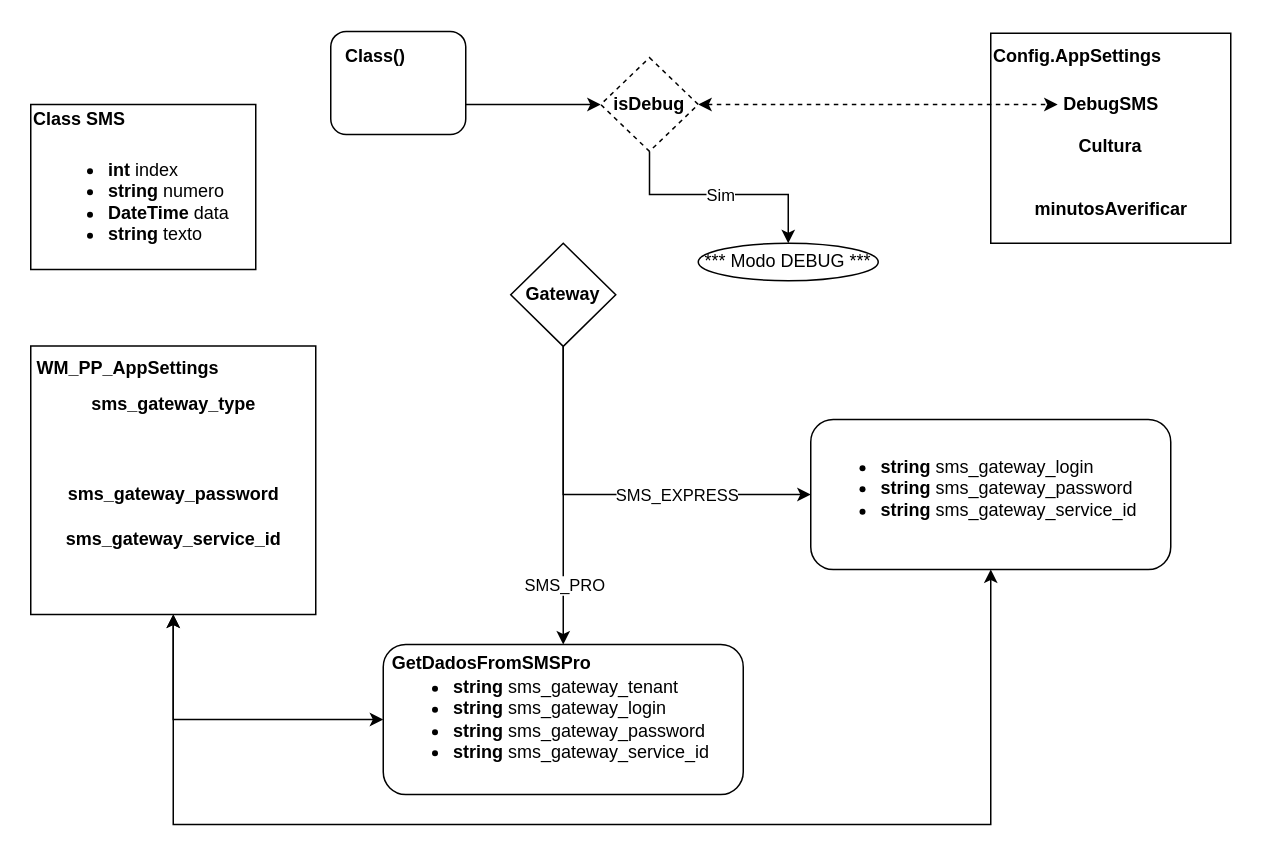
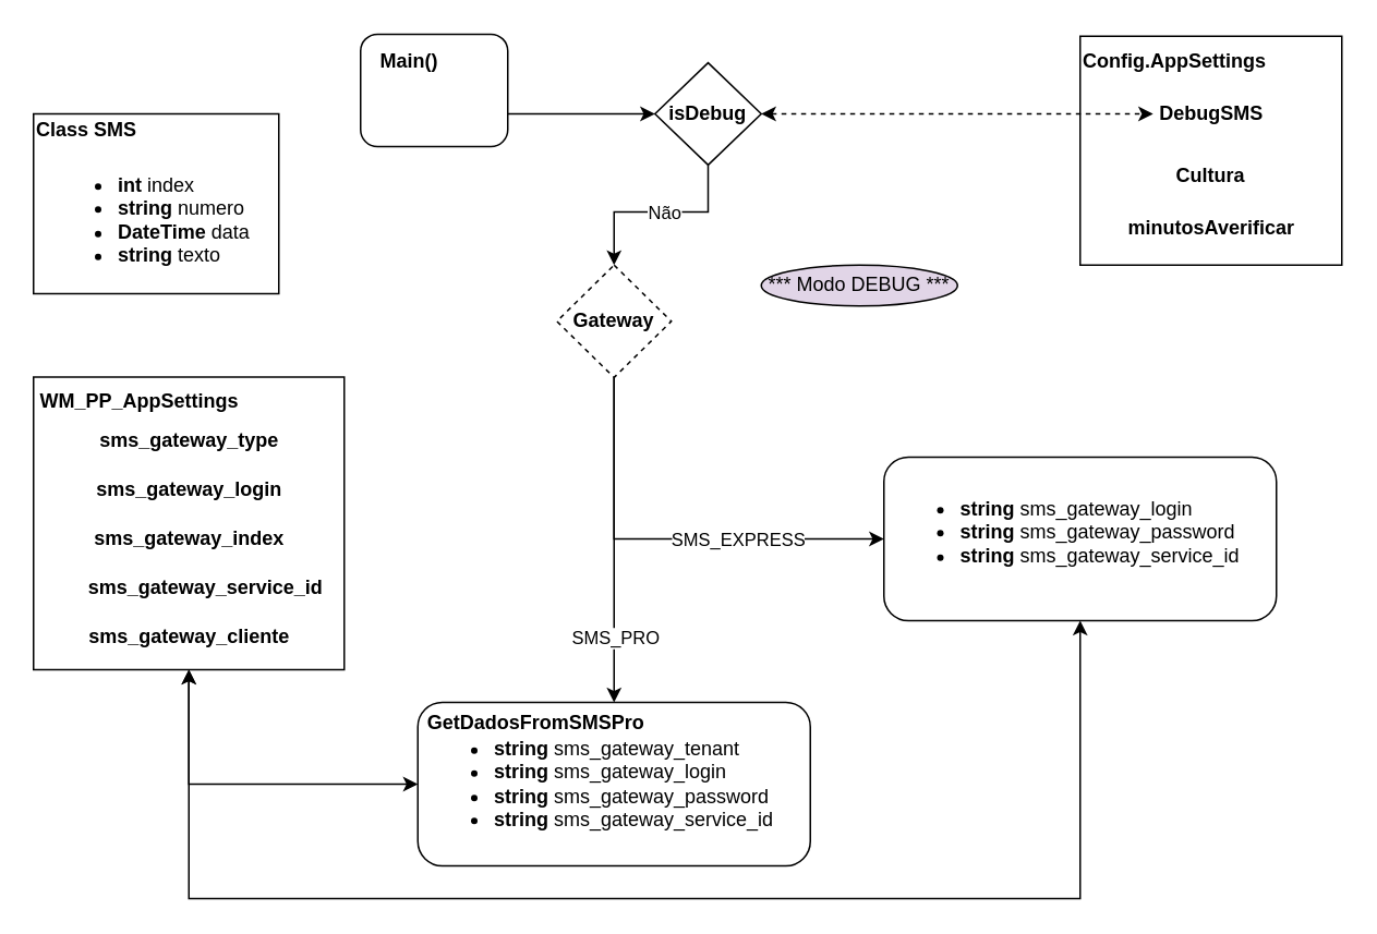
  <mxCell id="0" />
  <mxCell id="1" parent="0" />
  <mxCell id="2" value="" style="group" vertex="1" connectable="0" parent="1"><mxGeometry x="20" y="69" width="150" height="110" as="geometry" /></mxCell>
  <mxCell id="3" value="" style="rounded=0;whiteSpace=wrap;html=1;" vertex="1" parent="2"><mxGeometry width="150" height="110" as="geometry" /></mxCell>
  <mxCell id="4" value="&lt;b&gt;Class SMS&lt;/b&gt;" style="text;html=1;strokeColor=none;fillColor=none;align=left;verticalAlign=middle;whiteSpace=wrap;rounded=0;" vertex="1" parent="2"><mxGeometry width="90" height="20" as="geometry" /></mxCell>
  <mxCell id="5" value="&lt;ul&gt;&lt;li&gt;&lt;b&gt;int &lt;/b&gt;index&lt;/li&gt;&lt;li&gt;&lt;b&gt;string &lt;/b&gt;numero&lt;/li&gt;&lt;li&gt;&lt;b&gt;DateTime&lt;/b&gt; data&lt;/li&gt;&lt;li&gt;&lt;b&gt;string&lt;/b&gt; texto&lt;/li&gt;&lt;/ul&gt;" style="text;html=1;strokeColor=none;fillColor=none;align=left;verticalAlign=middle;whiteSpace=wrap;rounded=0;" vertex="1" parent="2"><mxGeometry x="10" y="30" width="130" height="70" as="geometry" /></mxCell>
  <mxCell id="6" value="" style="group" vertex="1" connectable="0" parent="1"><mxGeometry x="540" y="279" width="240" height="100" as="geometry" /></mxCell>
  <mxCell id="7" value="" style="group" vertex="1" connectable="0" parent="6"><mxGeometry width="240" height="100" as="geometry" /></mxCell>
  <mxCell id="8" value="" style="rounded=1;whiteSpace=wrap;html=1;" vertex="1" parent="7"><mxGeometry width="240" height="100" as="geometry" /></mxCell>
  <mxCell id="9" value="&lt;ul&gt;&lt;li&gt;&lt;b&gt;string&lt;/b&gt;&amp;nbsp;sms_gateway_login&lt;/li&gt;&lt;li&gt;&lt;b&gt;string&lt;/b&gt;&amp;nbsp;sms_gateway_password&lt;/li&gt;&lt;li&gt;&lt;b&gt;string &lt;/b&gt;sms_gateway_service_id&lt;/li&gt;&lt;/ul&gt;" style="text;html=1;strokeColor=none;fillColor=none;align=left;verticalAlign=middle;whiteSpace=wrap;rounded=0;" vertex="1" parent="7"><mxGeometry x="5" y="25" width="230" height="41.667" as="geometry" /></mxCell>
  <mxCell id="10" value="" style="group" vertex="1" connectable="0" parent="1"><mxGeometry x="255" y="429" width="240" height="100" as="geometry" /></mxCell>
  <mxCell id="11" value="" style="group" vertex="1" connectable="0" parent="10"><mxGeometry width="240" height="100" as="geometry" /></mxCell>
  <mxCell id="12" value="" style="rounded=1;whiteSpace=wrap;html=1;" vertex="1" parent="11"><mxGeometry width="240" height="100" as="geometry" /></mxCell>
  <mxCell id="13" value="&lt;b&gt;GetDadosFromSMSPro&lt;/b&gt;" style="text;html=1;strokeColor=none;fillColor=none;align=center;verticalAlign=middle;whiteSpace=wrap;rounded=0;" vertex="1" parent="11"><mxGeometry x="5" width="135" height="25" as="geometry" /></mxCell>
  <mxCell id="14" value="&lt;ul&gt;&lt;li&gt;&lt;b&gt;string&lt;/b&gt; sms_gateway_tenant&lt;/li&gt;&lt;li&gt;&lt;b&gt;string&lt;/b&gt;&amp;nbsp;sms_gateway_login&lt;/li&gt;&lt;li&gt;&lt;b&gt;string&lt;/b&gt;&amp;nbsp;sms_gateway_password&lt;/li&gt;&lt;li&gt;&lt;b&gt;string &lt;/b&gt;sms_gateway_service_id&lt;/li&gt;&lt;/ul&gt;" style="text;html=1;strokeColor=none;fillColor=none;align=left;verticalAlign=middle;whiteSpace=wrap;rounded=0;" vertex="1" parent="11"><mxGeometry x="5" y="25" width="230" height="50" as="geometry" /></mxCell>
  <mxCell id="15" style="edgeStyle=orthogonalEdgeStyle;rounded=0;orthogonalLoop=1;jettySize=auto;html=1;entryX=0;entryY=0.5;entryDx=0;entryDy=0;startArrow=none;startFill=0;" edge="1" parent="1" source="16" target="29"><mxGeometry relative="1" as="geometry"><Array as="points"><mxPoint x="340" y="69" /><mxPoint x="340" y="69" /></Array></mxGeometry></mxCell>
  <mxCell id="16" value="" style="rounded=1;whiteSpace=wrap;html=1;" vertex="1" parent="1"><mxGeometry x="220" y="20.25" width="90" height="68.75" as="geometry" /></mxCell>
- <mxCell id="17" value="&lt;b&gt;Class()&lt;/b&gt;" style="text;html=1;strokeColor=none;fillColor=none;align=center;verticalAlign=middle;whiteSpace=wrap;rounded=0;" vertex="1" parent="1"><mxGeometry x="220" y="21.5" width="60" height="30" as="geometry" /></mxCell>
+ <mxCell id="17" value="&lt;b&gt;Main()&lt;/b&gt;" style="text;html=1;strokeColor=none;fillColor=none;align=center;verticalAlign=middle;whiteSpace=wrap;rounded=0;" vertex="1" parent="1"><mxGeometry x="220" y="21.5" width="60" height="30" as="geometry" /></mxCell>
  <mxCell id="18" value="" style="group" vertex="1" connectable="0" parent="1"><mxGeometry x="660" y="21.5" width="160" height="140" as="geometry" /></mxCell>
  <mxCell id="19" value="" style="rounded=0;whiteSpace=wrap;html=1;" vertex="1" parent="18"><mxGeometry width="160" height="140" as="geometry" /></mxCell>
  <mxCell id="20" value="&lt;b&gt;Config.AppSettings&lt;/b&gt;" style="text;html=1;strokeColor=none;fillColor=none;align=left;verticalAlign=middle;whiteSpace=wrap;rounded=0;" vertex="1" parent="18"><mxGeometry width="160" height="30" as="geometry" /></mxCell>
  <mxCell id="21" value="&lt;b style=&quot;background-color: initial;&quot;&gt;DebugSMS&lt;/b&gt;" style="text;html=1;strokeColor=none;fillColor=none;align=center;verticalAlign=middle;whiteSpace=wrap;rounded=0;" vertex="1" parent="18"><mxGeometry x="44.6" y="37.5" width="70.8" height="20" as="geometry" /></mxCell>
- <mxCell id="22" value="&lt;div style=&quot;&quot;&gt;&lt;b style=&quot;background-color: initial;&quot;&gt;Cultura&lt;/b&gt;&lt;/div&gt;" style="text;html=1;strokeColor=none;fillColor=none;align=center;verticalAlign=middle;whiteSpace=wrap;rounded=0;" vertex="1" parent="18"><mxGeometry x="50" y="67.5" width="60" height="15" as="geometry" /></mxCell>
+ <mxCell id="22" value="&lt;div style=&quot;&quot;&gt;&lt;b style=&quot;background-color: initial;&quot;&gt;Cultura&lt;/b&gt;&lt;/div&gt;" style="text;html=1;strokeColor=none;fillColor=none;align=center;verticalAlign=middle;whiteSpace=wrap;rounded=0;" vertex="1" parent="18"><mxGeometry x="50" y="77.5" width="60" height="15" as="geometry" /></mxCell>
  <mxCell id="23" value="&lt;div style=&quot;&quot;&gt;&lt;b style=&quot;background-color: initial;&quot;&gt;minutosAverificar&lt;/b&gt;&lt;/div&gt;" style="text;html=1;strokeColor=none;fillColor=none;align=center;verticalAlign=middle;whiteSpace=wrap;rounded=0;" vertex="1" parent="18"><mxGeometry x="19.6" y="107.5" width="120.8" height="20" as="geometry" /></mxCell>
  <mxCell id="24" style="edgeStyle=orthogonalEdgeStyle;rounded=0;orthogonalLoop=1;jettySize=auto;html=1;entryX=0;entryY=0.5;entryDx=0;entryDy=0;exitX=1;exitY=0.5;exitDx=0;exitDy=0;startArrow=classic;startFill=1;dashed=1;" edge="1" parent="1" source="29" target="21"><mxGeometry relative="1" as="geometry"><mxPoint x="430" y="79" as="sourcePoint" /><mxPoint x="530" y="99" as="targetPoint" /></mxGeometry></mxCell>
- <mxCell id="25" value="" style="edgeStyle=orthogonalEdgeStyle;rounded=0;orthogonalLoop=1;jettySize=auto;html=1;startArrow=none;startFill=0;" edge="1" parent="1" source="29" target="30"><mxGeometry relative="1" as="geometry"><Array as="points"><mxPoint x="433" y="129" /><mxPoint x="525" y="129" /></Array></mxGeometry></mxCell>
- <mxCell id="26" value="Sim" style="edgeLabel;html=1;align=center;verticalAlign=middle;resizable=0;points=[];" vertex="1" connectable="0" parent="25"><mxGeometry x="-0.177" relative="1" as="geometry"><mxPoint x="13" as="offset" /></mxGeometry></mxCell>
- <mxCell id="29" value="&lt;b&gt;isDebug&lt;/b&gt;" style="rhombus;whiteSpace=wrap;html=1;dashed=1;" vertex="1" parent="1"><mxGeometry x="400" y="37.75" width="65" height="62.5" as="geometry" /></mxCell>
- <mxCell id="30" value="*** Modo DEBUG ***" style="ellipse;whiteSpace=wrap;html=1;" vertex="1" parent="1"><mxGeometry x="465" y="161.5" width="120" height="25" as="geometry" /></mxCell>
+ <mxCell id="27" style="edgeStyle=orthogonalEdgeStyle;rounded=0;orthogonalLoop=1;jettySize=auto;html=1;entryX=0.5;entryY=0;entryDx=0;entryDy=0;startArrow=none;startFill=0;" edge="1" parent="1" source="29" target="35"><mxGeometry relative="1" as="geometry"><Array as="points"><mxPoint x="433" y="129" /><mxPoint x="375" y="129" /></Array></mxGeometry></mxCell>
+ <mxCell id="28" value="Não" style="edgeLabel;html=1;align=center;verticalAlign=middle;resizable=0;points=[];" vertex="1" connectable="0" parent="27"><mxGeometry x="0.099" relative="1" as="geometry"><mxPoint x="9" as="offset" /></mxGeometry></mxCell>
+ <mxCell id="29" value="&lt;b&gt;isDebug&lt;/b&gt;" style="rhombus;whiteSpace=wrap;html=1;" vertex="1" parent="1"><mxGeometry x="400" y="37.75" width="65" height="62.5" as="geometry" /></mxCell>
+ <mxCell id="30" value="*** Modo DEBUG ***" style="ellipse;whiteSpace=wrap;html=1;fillColor=#e1d5e7;" vertex="1" parent="1"><mxGeometry x="465" y="161.5" width="120" height="25" as="geometry" /></mxCell>
  <mxCell id="31" style="edgeStyle=orthogonalEdgeStyle;rounded=0;orthogonalLoop=1;jettySize=auto;html=1;entryX=0;entryY=0.5;entryDx=0;entryDy=0;startArrow=none;startFill=0;" edge="1" parent="1" source="35" target="8"><mxGeometry relative="1" as="geometry"><Array as="points"><mxPoint x="375" y="329" /></Array></mxGeometry></mxCell>
  <mxCell id="32" value="SMS_EXPRESS" style="edgeLabel;html=1;align=center;verticalAlign=middle;resizable=0;points=[];" vertex="1" connectable="0" parent="31"><mxGeometry x="0.249" y="-1" relative="1" as="geometry"><mxPoint x="9" y="-1" as="offset" /></mxGeometry></mxCell>
  <mxCell id="33" style="edgeStyle=orthogonalEdgeStyle;rounded=0;orthogonalLoop=1;jettySize=auto;html=1;startArrow=none;startFill=0;" edge="1" parent="1" source="35" target="12"><mxGeometry relative="1" as="geometry" /></mxCell>
  <mxCell id="34" value="SMS_PRO" style="edgeLabel;html=1;align=center;verticalAlign=middle;resizable=0;points=[];" vertex="1" connectable="0" parent="33"><mxGeometry x="0.411" y="2" relative="1" as="geometry"><mxPoint x="-2" y="19" as="offset" /></mxGeometry></mxCell>
- <mxCell id="35" value="&lt;b&gt;Gateway&lt;/b&gt;" style="rhombus;whiteSpace=wrap;html=1;" vertex="1" parent="1"><mxGeometry x="340" y="161.5" width="70" height="68.75" as="geometry" /></mxCell>
+ <mxCell id="35" value="&lt;b&gt;Gateway&lt;/b&gt;" style="rhombus;whiteSpace=wrap;html=1;dashed=1;" vertex="1" parent="1"><mxGeometry x="340" y="161.5" width="70" height="68.75" as="geometry" /></mxCell>
  <mxCell id="36" value="" style="rounded=0;whiteSpace=wrap;html=1;" vertex="1" parent="1"><mxGeometry x="20" y="230" width="190" height="179" as="geometry" /></mxCell>
  <mxCell id="37" value="&lt;b&gt;WM_PP_AppSettings&lt;/b&gt;" style="text;html=1;strokeColor=none;fillColor=none;align=center;verticalAlign=middle;whiteSpace=wrap;rounded=0;" vertex="1" parent="1"><mxGeometry x="20" y="230.25" width="130" height="28.75" as="geometry" /></mxCell>
  <mxCell id="38" value="&lt;b&gt;sms_gateway_type&lt;/b&gt;" style="text;html=1;strokeColor=none;fillColor=none;align=center;verticalAlign=middle;whiteSpace=wrap;rounded=0;" vertex="1" parent="1"><mxGeometry x="57.5" y="259" width="115" height="20" as="geometry" /></mxCell>
- <mxCell id="40" value="&lt;b&gt;sms_gateway_password&lt;/b&gt;" style="text;html=1;strokeColor=none;fillColor=none;align=center;verticalAlign=middle;whiteSpace=wrap;rounded=0;" vertex="1" parent="1"><mxGeometry x="52.5" y="319" width="125" height="20" as="geometry" /></mxCell>
- <mxCell id="41" value="&lt;b&gt;sms_gateway_service_id&lt;/b&gt;" style="text;html=1;strokeColor=none;fillColor=none;align=center;verticalAlign=middle;whiteSpace=wrap;rounded=0;" vertex="1" parent="1"><mxGeometry x="52.5" y="349" width="125" height="20" as="geometry" /></mxCell>
+ <mxCell id="39" value="&lt;b&gt;sms_gateway_login&lt;/b&gt;" style="text;html=1;strokeColor=none;fillColor=none;align=center;verticalAlign=middle;whiteSpace=wrap;rounded=0;" vertex="1" parent="1"><mxGeometry x="52.5" y="289" width="125" height="20" as="geometry" /></mxCell>
+ <mxCell id="40" value="&lt;b&gt;sms_gateway_index&lt;/b&gt;" style="text;html=1;strokeColor=none;fillColor=none;align=center;verticalAlign=middle;whiteSpace=wrap;rounded=0;" vertex="1" parent="1"><mxGeometry x="52.5" y="319" width="125" height="20" as="geometry" /></mxCell>
+ <mxCell id="41" value="&lt;b&gt;sms_gateway_service_id&lt;/b&gt;" style="text;html=1;strokeColor=none;fillColor=none;align=center;verticalAlign=middle;whiteSpace=wrap;rounded=0;" vertex="1" parent="1"><mxGeometry x="62.5" y="349" width="125" height="20" as="geometry" /></mxCell>
+ <mxCell id="42" value="&lt;b&gt;sms_gateway_cliente&lt;/b&gt;" style="text;html=1;strokeColor=none;fillColor=none;align=center;verticalAlign=middle;whiteSpace=wrap;rounded=0;" vertex="1" parent="1"><mxGeometry x="52.5" y="379" width="125" height="20" as="geometry" /></mxCell>
  <mxCell id="43" style="edgeStyle=orthogonalEdgeStyle;rounded=0;orthogonalLoop=1;jettySize=auto;html=1;startArrow=classic;startFill=1;entryX=0.5;entryY=1;entryDx=0;entryDy=0;" edge="1" parent="1" source="8" target="36"><mxGeometry relative="1" as="geometry"><mxPoint x="110" y="409" as="targetPoint" /><Array as="points"><mxPoint x="660" y="549" /><mxPoint x="115" y="549" /></Array></mxGeometry></mxCell>
  <mxCell id="44" style="edgeStyle=orthogonalEdgeStyle;rounded=0;orthogonalLoop=1;jettySize=auto;html=1;entryX=0.5;entryY=1;entryDx=0;entryDy=0;startArrow=classic;startFill=1;" edge="1" parent="1" source="12" target="36"><mxGeometry relative="1" as="geometry" /></mxCell>
